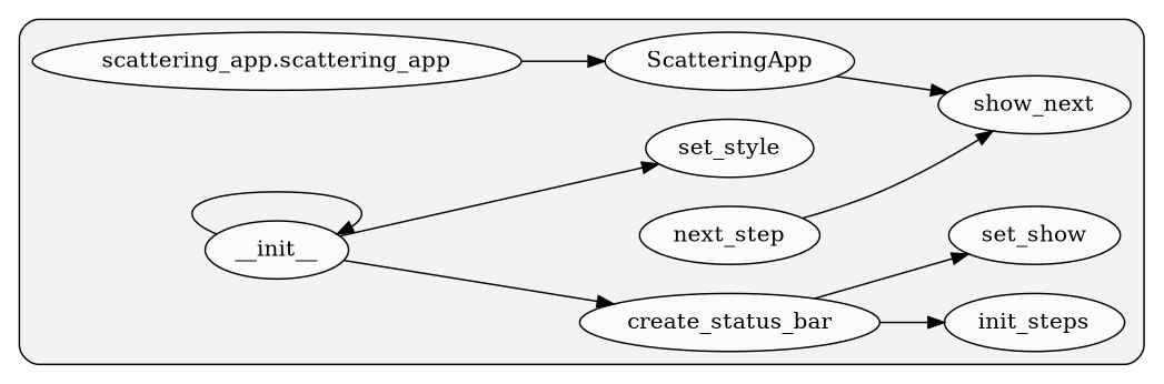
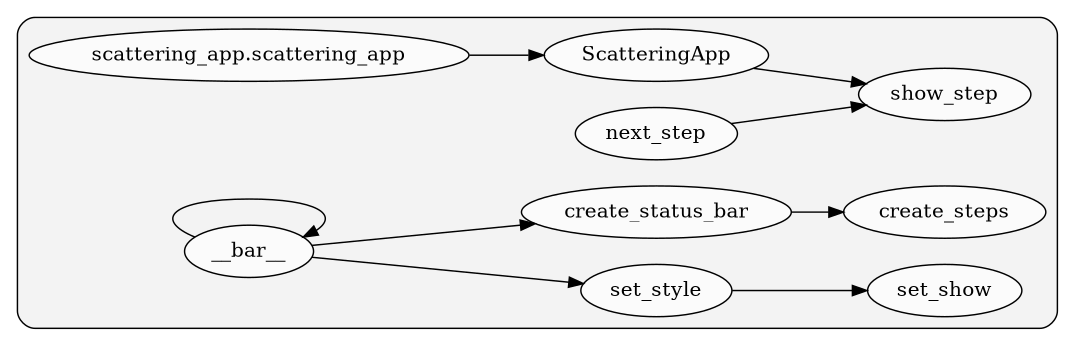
  digraph {
    rankdir=LR
    node [fillcolor="#ffffffb2" fontcolor="#000000" group=0 style=filled]
    edge [color="#000000" style=solid]
    n1 [label="scattering_app.scattering_app"]
    n2 [label=ScatteringApp]
-   n3 [label=__init__]
+   n3 [label=__bar__]
    n4 [label=create_status_bar]
-   n5 [label=init_steps]
+   n5 [label=create_steps]
    n6 [label=next_step]
    n7 [label=set_show]
    n8 [label=set_style]
-   n9 [label=show_next]
+   n9 [label=show_step]
    subgraph cluster_1 {
      fillcolor="#80808018"
      style="filled,rounded"
      n1
      n2
      n3
      n4
      n5
      n6
      n7
      n8
      n9
    }
    n1 -> n2
    n2 -> n9
    n3 -> n3
    n3 -> n4
    n3 -> n8
    n4 -> n5
-   n4 -> n7
+   n8 -> n7
    n6 -> n9
  }
